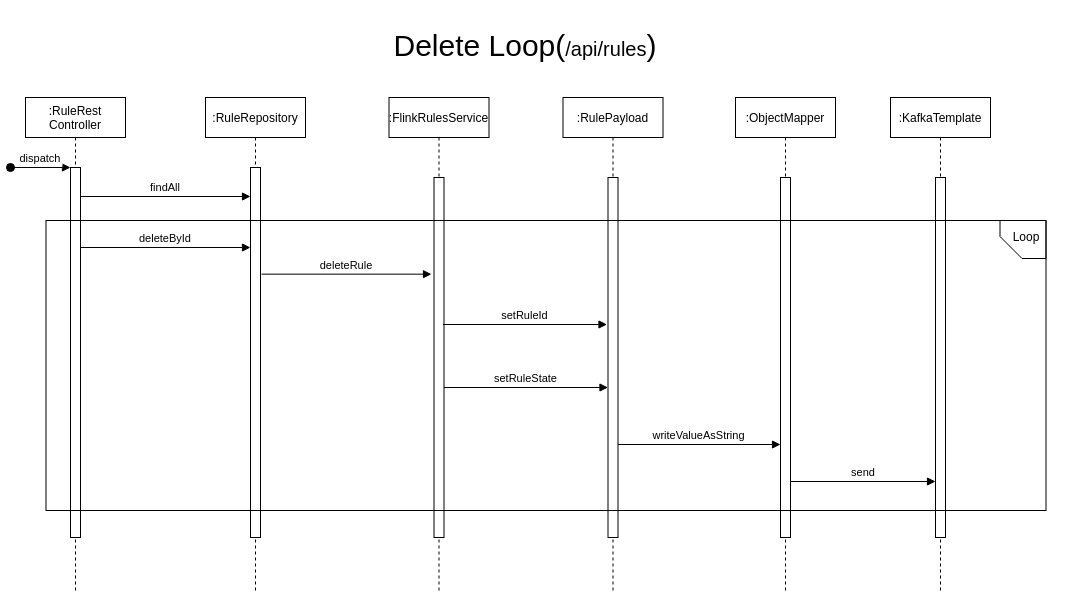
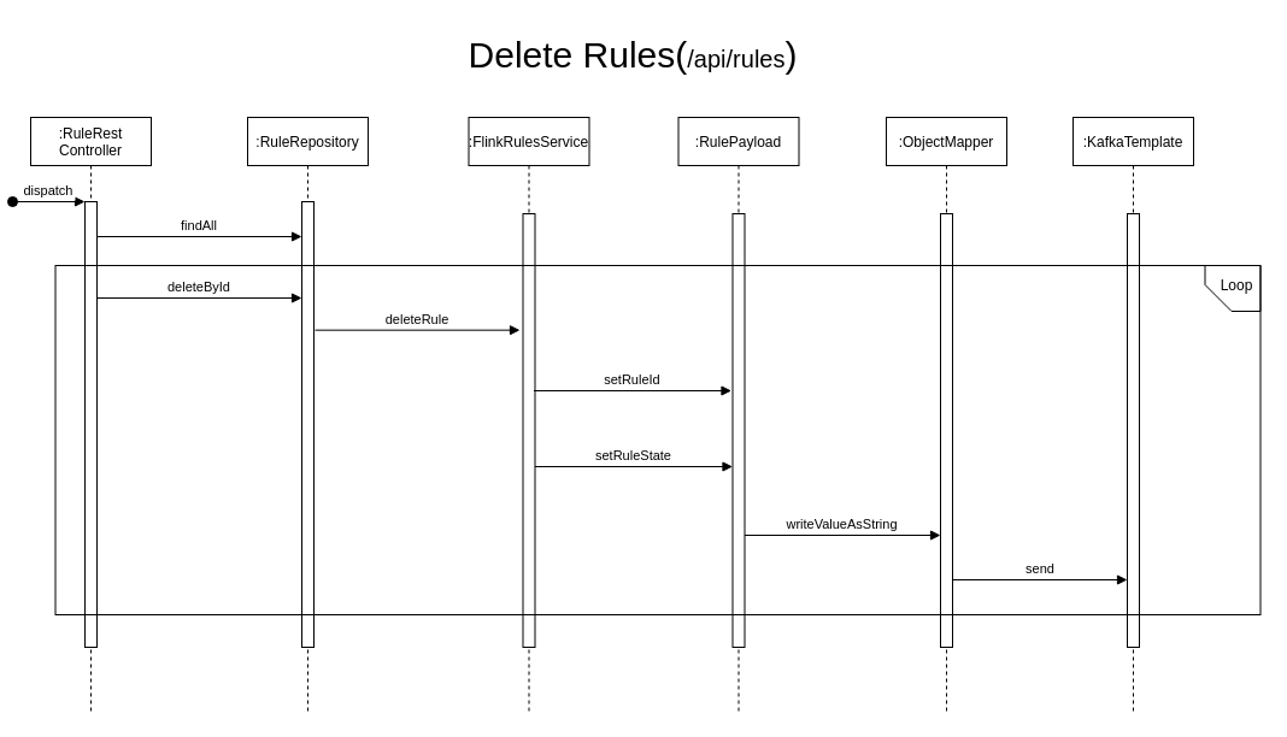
  <mxCell id="0" />
  <mxCell id="1" parent="0" />
- <mxCell id="2" value="&lt;font style=&quot;font-size: 30px&quot;&gt;Delete Loop(&lt;/font&gt;&lt;font style=&quot;font-size: 20px&quot;&gt;/api/rules&lt;/font&gt;&lt;font style=&quot;font-size: 30px&quot;&gt;)&lt;/font&gt;" style="text;html=1;strokeColor=none;fillColor=none;align=center;verticalAlign=middle;whiteSpace=wrap;rounded=0;" vertex="1" parent="1"><mxGeometry x="187" y="20" width="666" height="50" as="geometry" /></mxCell>
+ <mxCell id="2" value="&lt;font style=&quot;font-size: 30px&quot;&gt;Delete Rules(&lt;/font&gt;&lt;font style=&quot;font-size: 20px&quot;&gt;/api/rules&lt;/font&gt;&lt;font style=&quot;font-size: 30px&quot;&gt;)&lt;/font&gt;" style="text;html=1;strokeColor=none;fillColor=none;align=center;verticalAlign=middle;whiteSpace=wrap;rounded=0;" vertex="1" parent="1"><mxGeometry x="187" y="20" width="666" height="50" as="geometry" /></mxCell>
  <mxCell id="3" value=":RuleRest&#10;Controller" style="shape=umlLifeline;perimeter=lifelinePerimeter;container=1;collapsible=0;recursiveResize=0;rounded=0;shadow=0;strokeWidth=1;" vertex="1" parent="1"><mxGeometry x="20" y="97" width="100" height="493" as="geometry" /></mxCell>
  <mxCell id="4" value="" style="points=[];perimeter=orthogonalPerimeter;rounded=0;shadow=0;strokeWidth=1;" vertex="1" parent="3"><mxGeometry x="45" y="70" width="10" height="370" as="geometry" /></mxCell>
  <mxCell id="5" value="dispatch" style="verticalAlign=bottom;startArrow=oval;endArrow=block;startSize=8;shadow=0;strokeWidth=1;" edge="1" parent="3" target="4"><mxGeometry relative="1" as="geometry"><mxPoint x="-15" y="70" as="sourcePoint" /></mxGeometry></mxCell>
  <mxCell id="6" value=":RuleRepository" style="shape=umlLifeline;perimeter=lifelinePerimeter;container=1;collapsible=0;recursiveResize=0;rounded=0;shadow=0;strokeWidth=1;" vertex="1" parent="1"><mxGeometry x="200" y="97" width="100" height="493" as="geometry" /></mxCell>
  <mxCell id="7" value="" style="points=[];perimeter=orthogonalPerimeter;rounded=0;shadow=0;strokeWidth=1;" vertex="1" parent="6"><mxGeometry x="45" y="70" width="10" height="370" as="geometry" /></mxCell>
  <mxCell id="8" value="deleteById" style="verticalAlign=bottom;endArrow=block;entryX=0;entryY=0;shadow=0;strokeWidth=1;" edge="1" parent="1"><mxGeometry relative="1" as="geometry"><mxPoint x="75" y="247" as="sourcePoint" /><mxPoint x="245" y="247" as="targetPoint" /></mxGeometry></mxCell>
  <mxCell id="9" value=":FlinkRulesService" style="shape=umlLifeline;perimeter=lifelinePerimeter;container=1;collapsible=0;recursiveResize=0;rounded=0;shadow=0;strokeWidth=1;" vertex="1" parent="1"><mxGeometry x="383.5" y="97" width="100" height="493" as="geometry" /></mxCell>
  <mxCell id="10" value="" style="points=[];perimeter=orthogonalPerimeter;rounded=0;shadow=0;strokeWidth=1;" vertex="1" parent="9"><mxGeometry x="45" y="80" width="10" height="360" as="geometry" /></mxCell>
  <mxCell id="11" value="deleteRule" style="verticalAlign=bottom;endArrow=block;entryX=0;entryY=0;shadow=0;strokeWidth=1;" edge="1" parent="1"><mxGeometry relative="1" as="geometry"><mxPoint x="256" y="273.66" as="sourcePoint" /><mxPoint x="426" y="273.66" as="targetPoint" /></mxGeometry></mxCell>
  <mxCell id="12" value=":RulePayload" style="shape=umlLifeline;perimeter=lifelinePerimeter;container=1;collapsible=0;recursiveResize=0;rounded=0;shadow=0;strokeWidth=1;" vertex="1" parent="1"><mxGeometry x="557.5" y="97" width="100" height="493" as="geometry" /></mxCell>
  <mxCell id="13" value="" style="points=[];perimeter=orthogonalPerimeter;rounded=0;shadow=0;strokeWidth=1;" vertex="1" parent="12"><mxGeometry x="45" y="80" width="10" height="360" as="geometry" /></mxCell>
  <mxCell id="14" value=":KafkaTemplate" style="shape=umlLifeline;perimeter=lifelinePerimeter;container=1;collapsible=0;recursiveResize=0;rounded=0;shadow=0;strokeWidth=1;" vertex="1" parent="1"><mxGeometry x="885" y="97" width="100" height="493" as="geometry" /></mxCell>
  <mxCell id="15" value="" style="points=[];perimeter=orthogonalPerimeter;rounded=0;shadow=0;strokeWidth=1;" vertex="1" parent="14"><mxGeometry x="45" y="80" width="10" height="360" as="geometry" /></mxCell>
  <mxCell id="16" value="send" style="verticalAlign=bottom;endArrow=block;shadow=0;strokeWidth=1;" edge="1" parent="1"><mxGeometry relative="1" as="geometry"><mxPoint x="785" y="481" as="sourcePoint" /><mxPoint x="930" y="481" as="targetPoint" /></mxGeometry></mxCell>
  <mxCell id="17" value="setRuleState" style="verticalAlign=bottom;endArrow=block;shadow=0;strokeWidth=1;" edge="1" parent="1"><mxGeometry relative="1" as="geometry"><mxPoint x="438.5" y="387" as="sourcePoint" /><mxPoint x="602.5" y="387" as="targetPoint" /></mxGeometry></mxCell>
  <mxCell id="18" value="setRuleId" style="verticalAlign=bottom;endArrow=block;shadow=0;strokeWidth=1;" edge="1" parent="1"><mxGeometry relative="1" as="geometry"><mxPoint x="437.5" y="324" as="sourcePoint" /><mxPoint x="601.5" y="324" as="targetPoint" /></mxGeometry></mxCell>
  <mxCell id="19" value=":ObjectMapper" style="shape=umlLifeline;perimeter=lifelinePerimeter;container=1;collapsible=0;recursiveResize=0;rounded=0;shadow=0;strokeWidth=1;" vertex="1" parent="1"><mxGeometry x="730" y="97" width="100" height="493" as="geometry" /></mxCell>
  <mxCell id="20" value="" style="points=[];perimeter=orthogonalPerimeter;rounded=0;shadow=0;strokeWidth=1;" vertex="1" parent="19"><mxGeometry x="45" y="80" width="10" height="360" as="geometry" /></mxCell>
  <mxCell id="21" value="writeValueAsString" style="verticalAlign=bottom;endArrow=block;shadow=0;strokeWidth=1;" edge="1" parent="1"><mxGeometry relative="1" as="geometry"><mxPoint x="612.5" y="444" as="sourcePoint" /><mxPoint x="775" y="444" as="targetPoint" /></mxGeometry></mxCell>
  <mxCell id="22" value="findAll" style="verticalAlign=bottom;endArrow=block;shadow=0;strokeWidth=1;" edge="1" parent="1"><mxGeometry relative="1" as="geometry"><mxPoint x="75" y="196" as="sourcePoint" /><mxPoint x="245" y="196" as="targetPoint" /></mxGeometry></mxCell>
  <mxCell id="23" value="" style="rounded=0;whiteSpace=wrap;html=1;strokeWidth=1;fillColor=none;" vertex="1" parent="1"><mxGeometry x="40.5" y="220" width="1000" height="290" as="geometry" /></mxCell>
  <mxCell id="24" value="" style="shape=card;whiteSpace=wrap;html=1;strokeWidth=1;fillColor=none;rotation=-90;size=22;" vertex="1" parent="1"><mxGeometry x="998.5" y="216" width="38" height="46" as="geometry" /></mxCell>
  <mxCell id="25" value="Loop" style="text;html=1;strokeColor=none;fillColor=none;align=center;verticalAlign=middle;whiteSpace=wrap;rounded=0;" vertex="1" parent="1"><mxGeometry x="1000.5" y="227" width="40" height="20" as="geometry" /></mxCell>
